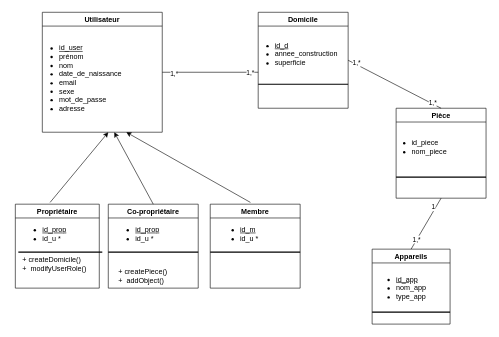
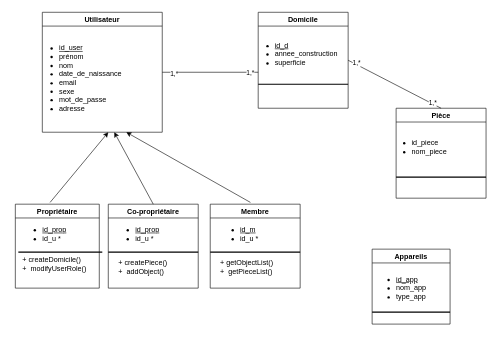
  <mxCell id="0" />
  <mxCell id="1" parent="0" />
  <mxCell id="2" value="Utilisateur" style="swimlane;" vertex="1" parent="1"><mxGeometry x="70" y="20" width="200" height="200" as="geometry" /></mxCell>
  <mxCell id="3" value="&lt;ul style=&quot;text-align: left&quot;&gt;&lt;li&gt;&lt;u&gt;id_user&lt;/u&gt;&lt;/li&gt;&lt;li&gt;prénom&lt;/li&gt;&lt;li&gt;nom&lt;/li&gt;&lt;li&gt;date_de_naissance&lt;/li&gt;&lt;li&gt;email&lt;/li&gt;&lt;li&gt;sexe&lt;/li&gt;&lt;li&gt;mot_de_passe&lt;/li&gt;&lt;li&gt;adresse&lt;/li&gt;&lt;/ul&gt;" style="text;html=1;align=center;verticalAlign=middle;resizable=0;points=[];autosize=1;strokeColor=none;fillColor=none;" vertex="1" parent="1"><mxGeometry x="50" y="35" width="160" height="190" as="geometry" /></mxCell>
  <mxCell id="4" value="Propriétaire" style="swimlane;" vertex="1" parent="1"><mxGeometry x="25" y="340" width="140" height="140" as="geometry" /></mxCell>
  <mxCell id="5" value="&lt;ul style=&quot;text-align: left&quot;&gt;&lt;li&gt;&lt;u&gt;id_prop&lt;/u&gt;&lt;/li&gt;&lt;li&gt;id_u *&lt;/li&gt;&lt;/ul&gt;" style="text;html=1;align=center;verticalAlign=middle;resizable=0;points=[];autosize=1;strokeColor=none;fillColor=none;" vertex="1" parent="1"><mxGeometry y="355" width="100" height="70" as="geometry" x="20" /></mxCell>
  <mxCell id="6" value="" style="line;strokeWidth=2;html=1;" vertex="1" parent="1"><mxGeometry x="30" y="415" width="140" height="10" as="geometry" /></mxCell>
  <mxCell id="7" value="+ createDomicile()&lt;br&gt;+&amp;nbsp; modifyUserRole()" style="text;html=1;align=left;verticalAlign=middle;resizable=0;points=[];autosize=1;strokeColor=none;fillColor=none;" vertex="1" parent="1"><mxGeometry x="35" y="425" width="120" height="30" as="geometry" /></mxCell>
  <mxCell id="8" value="Co-propriétaire" style="swimlane;" vertex="1" parent="1"><mxGeometry x="180" y="340" width="150" height="140" as="geometry" /></mxCell>
  <mxCell id="9" value="" style="line;strokeWidth=2;html=1;" vertex="1" parent="8"><mxGeometry y="75" width="150" height="10" as="geometry" /></mxCell>
- <mxCell id="10" value="+ createPiece()&lt;br&gt;+&amp;nbsp; addObject()" style="text;html=1;align=left;verticalAlign=middle;resizable=0;points=[];autosize=1;strokeColor=none;fillColor=none;" vertex="1" parent="8"><mxGeometry x="15" y="105" width="100" height="30" as="geometry" /></mxCell>
+ <mxCell id="10" value="+ createPiece()&lt;br&gt;+&amp;nbsp; addObject()" style="text;html=1;align=left;verticalAlign=middle;resizable=0;points=[];autosize=1;strokeColor=none;fillColor=none;" vertex="1" parent="8"><mxGeometry x="15" y="90" width="100" height="30" as="geometry" /></mxCell>
  <mxCell id="11" value="&lt;ul style=&quot;text-align: left&quot;&gt;&lt;li&gt;&lt;u&gt;id_prop&lt;/u&gt;&lt;/li&gt;&lt;li&gt;id_u *&lt;/li&gt;&lt;/ul&gt;" style="text;html=1;align=center;verticalAlign=middle;resizable=0;points=[];autosize=1;strokeColor=none;fillColor=none;" vertex="1" parent="8"><mxGeometry x="-5" y="15" width="100" height="70" as="geometry" /></mxCell>
  <mxCell id="12" value="Membre" style="swimlane;" vertex="1" parent="1"><mxGeometry x="350" y="340" width="150" height="140" as="geometry" /></mxCell>
  <mxCell id="13" value="" style="line;strokeWidth=2;html=1;" vertex="1" parent="12"><mxGeometry y="75" width="150" height="10" as="geometry" /></mxCell>
+ <mxCell id="14" value="+ getObjectList()&lt;br&gt;+&amp;nbsp; getPieceList()" style="text;html=1;align=left;verticalAlign=middle;resizable=0;points=[];autosize=1;strokeColor=none;fillColor=none;" vertex="1" parent="12"><mxGeometry x="15" y="90" width="100" height="30" as="geometry" /></mxCell>
  <mxCell id="15" value="&lt;ul style=&quot;text-align: left&quot;&gt;&lt;li&gt;&lt;u&gt;id_m&lt;/u&gt;&lt;/li&gt;&lt;li&gt;id_u *&lt;/li&gt;&lt;/ul&gt;" style="text;html=1;align=center;verticalAlign=middle;resizable=0;points=[];autosize=1;strokeColor=none;fillColor=none;" vertex="1" parent="12"><mxGeometry y="15" width="90" height="70" as="geometry" /></mxCell>
  <mxCell id="16" value="" style="endArrow=classic;html=1;exitX=0.414;exitY=-0.021;exitDx=0;exitDy=0;exitPerimeter=0;" edge="1" parent="1" source="4"><mxGeometry width="50" height="50" relative="1" as="geometry"><mxPoint x="290" y="360" as="sourcePoint" /><mxPoint x="180" y="220" as="targetPoint" /></mxGeometry></mxCell>
  <mxCell id="17" value="" style="endArrow=classic;html=1;exitX=0.5;exitY=0;exitDx=0;exitDy=0;" edge="1" parent="1" source="8"><mxGeometry width="50" height="50" relative="1" as="geometry"><mxPoint x="290" y="360" as="sourcePoint" /><mxPoint x="190" y="220" as="targetPoint" /></mxGeometry></mxCell>
  <mxCell id="18" value="" style="endArrow=classic;html=1;exitX=0.447;exitY=-0.021;exitDx=0;exitDy=0;exitPerimeter=0;" edge="1" parent="1" source="12"><mxGeometry width="50" height="50" relative="1" as="geometry"><mxPoint x="290" y="320" as="sourcePoint" /><mxPoint x="210" y="220" as="targetPoint" /></mxGeometry></mxCell>
  <mxCell id="19" value="Domicile" style="swimlane;" vertex="1" parent="1"><mxGeometry x="430" y="20" width="150" height="160" as="geometry"><mxRectangle x="440" y="95" width="130" height="23" as="alternateBounds" /></mxGeometry></mxCell>
  <mxCell id="20" value="" style="line;strokeWidth=2;html=1;" vertex="1" parent="19"><mxGeometry y="115" width="150" height="10" as="geometry" /></mxCell>
  <mxCell id="21" value="&lt;ul style=&quot;text-align: left&quot;&gt;&lt;li&gt;&lt;u&gt;id_d&lt;/u&gt;&lt;/li&gt;&lt;li&gt;annee_construction&lt;/li&gt;&lt;li&gt;superficie&lt;/li&gt;&lt;/ul&gt;" style="text;html=1;align=center;verticalAlign=middle;resizable=0;points=[];autosize=1;strokeColor=none;fillColor=none;" vertex="1" parent="1"><mxGeometry x="410" y="45" width="160" height="90" as="geometry" /></mxCell>
  <mxCell id="22" value="Pièce" style="swimlane;" vertex="1" parent="1"><mxGeometry x="660" y="180" width="150" height="150" as="geometry" /></mxCell>
  <mxCell id="23" value="" style="line;strokeWidth=2;html=1;" vertex="1" parent="22"><mxGeometry y="110" width="150" height="10" as="geometry" /></mxCell>
  <mxCell id="24" value="&lt;ul style=&quot;text-align: left&quot;&gt;&lt;li&gt;id_piece&lt;/li&gt;&lt;li&gt;nom_piece&lt;/li&gt;&lt;/ul&gt;" style="text;html=1;align=center;verticalAlign=middle;resizable=0;points=[];autosize=1;strokeColor=none;fillColor=none;" vertex="1" parent="1"><mxGeometry x="640" y="210" width="110" height="70" as="geometry" /></mxCell>
  <mxCell id="25" value="Appareils" style="swimlane;" vertex="1" parent="1"><mxGeometry x="620" y="415" width="130" height="125" as="geometry" /></mxCell>
  <mxCell id="26" value="&lt;ul style=&quot;text-align: left&quot;&gt;&lt;li&gt;&lt;u&gt;id_app&lt;/u&gt;&lt;/li&gt;&lt;li&gt;nom_app&lt;/li&gt;&lt;li&gt;type_app&lt;/li&gt;&lt;/ul&gt;" style="text;html=1;align=center;verticalAlign=middle;resizable=0;points=[];autosize=1;strokeColor=none;fillColor=none;" vertex="1" parent="1"><mxGeometry x="610" y="435" width="110" height="90" as="geometry" /></mxCell>
  <mxCell id="27" value="" style="line;strokeWidth=2;html=1;" vertex="1" parent="1"><mxGeometry x="620" y="515" width="130" height="10" as="geometry" /></mxCell>
  <mxCell id="28" value="" style="endArrow=none;html=1;exitX=1;exitY=0.5;exitDx=0;exitDy=0;" edge="1" parent="1" source="2"><mxGeometry width="50" height="50" relative="1" as="geometry"><mxPoint x="350" y="180" as="sourcePoint" /><mxPoint x="430" y="120" as="targetPoint" /></mxGeometry></mxCell>
  <mxCell id="29" value="1,*" style="edgeLabel;html=1;align=center;verticalAlign=middle;resizable=0;points=[];" vertex="1" connectable="0" parent="28"><mxGeometry x="-0.762" y="-2" relative="1" as="geometry"><mxPoint as="offset" /></mxGeometry></mxCell>
  <mxCell id="30" value="1,*" style="edgeLabel;html=1;align=center;verticalAlign=middle;resizable=0;points=[];" vertex="1" connectable="0" parent="28"><mxGeometry x="0.825" relative="1" as="geometry"><mxPoint as="offset" /></mxGeometry></mxCell>
  <mxCell id="31" value="" style="endArrow=none;html=1;entryX=0.5;entryY=0;entryDx=0;entryDy=0;exitX=1;exitY=0.5;exitDx=0;exitDy=0;" edge="1" parent="1" source="19" target="22"><mxGeometry width="50" height="50" relative="1" as="geometry"><mxPoint x="590" y="180" as="sourcePoint" /><mxPoint x="640" y="130" as="targetPoint" /></mxGeometry></mxCell>
  <mxCell id="32" value="1,*" style="edgeLabel;html=1;align=center;verticalAlign=middle;resizable=0;points=[];" vertex="1" connectable="0" parent="31"><mxGeometry x="-0.847" y="2" relative="1" as="geometry"><mxPoint x="1" as="offset" /></mxGeometry></mxCell>
  <mxCell id="33" value="1,*" style="edgeLabel;html=1;align=center;verticalAlign=middle;resizable=0;points=[];" vertex="1" connectable="0" parent="31"><mxGeometry x="0.795" y="2" relative="1" as="geometry"><mxPoint as="offset" /></mxGeometry></mxCell>
- <mxCell id="34" value="" style="endArrow=none;html=1;entryX=0.5;entryY=1;entryDx=0;entryDy=0;exitX=0.5;exitY=0;exitDx=0;exitDy=0;" edge="1" parent="1" source="25" target="22"><mxGeometry width="50" height="50" relative="1" as="geometry"><mxPoint x="590" y="480" as="sourcePoint" /><mxPoint x="640" y="430" as="targetPoint" /></mxGeometry></mxCell>
- <mxCell id="35" value="1" style="edgeLabel;html=1;align=center;verticalAlign=middle;resizable=0;points=[];" vertex="1" connectable="0" parent="34"><mxGeometry x="0.604" y="4" relative="1" as="geometry"><mxPoint as="offset" /></mxGeometry></mxCell>
- <mxCell id="36" value="1,*" style="edgeLabel;html=1;align=center;verticalAlign=middle;resizable=0;points=[];" vertex="1" connectable="0" parent="34"><mxGeometry x="-0.638" y="1" relative="1" as="geometry"><mxPoint as="offset" /></mxGeometry></mxCell>
